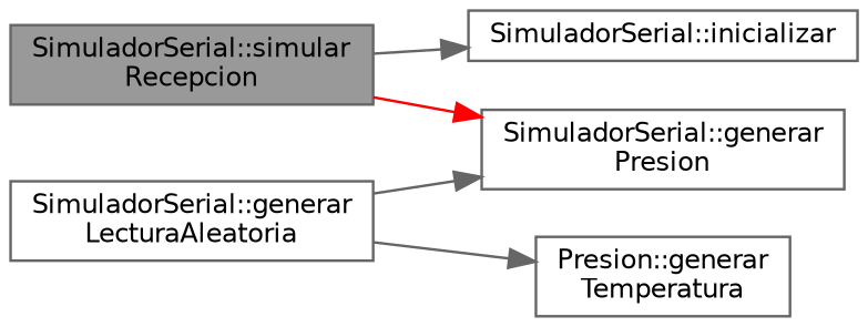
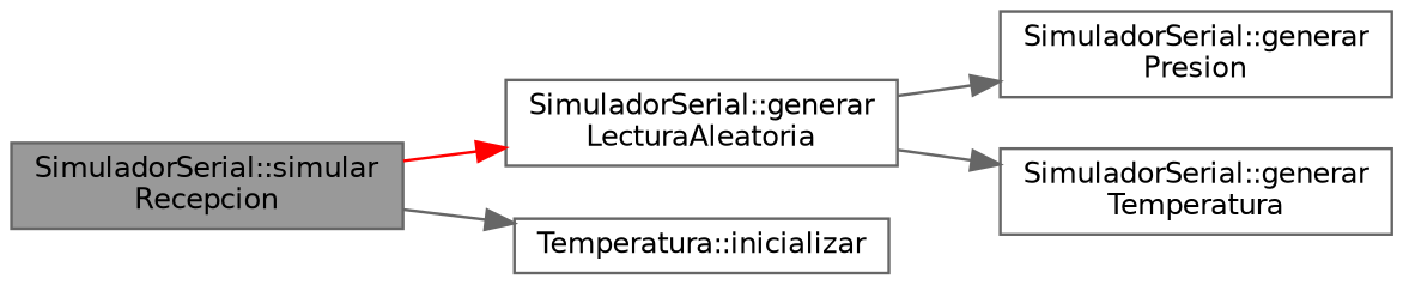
  digraph {
    rankdir=LR
    node [color=grey40 fillcolor=white fontname=Helvetica fontsize=10 shape=box style=filled]
    edge [color=gray40 fontname=Helvetica fontsize=10 labelfontname=Helvetica labelfontsize=10 style=solid]
    n1 [color=gray40 fillcolor=grey60 fontcolor=black height=0.2 label="SimuladorSerial::simular\lRecepcion" width=0.4]
    n2 [height=0.2 label="SimuladorSerial::generar\lLecturaAleatoria" width=0.4]
-   n3 [height=0.2 label="SimuladorSerial::inicializar" width=0.4]
+   n3 [height=0.2 label="Temperatura::inicializar" width=0.4]
    n4 [height=0.2 label="SimuladorSerial::generar\lPresion" width=0.4]
-   n5 [height=0.2 label="Presion::generar\lTemperatura" width=0.4]
-   n1 -> n4 [color=red]
+   n5 [height=0.2 label="SimuladorSerial::generar\lTemperatura" width=0.4]
+   n1 -> n2 [color=red]
    n1 -> n3
    n2 -> n4
    n2 -> n5
  }
